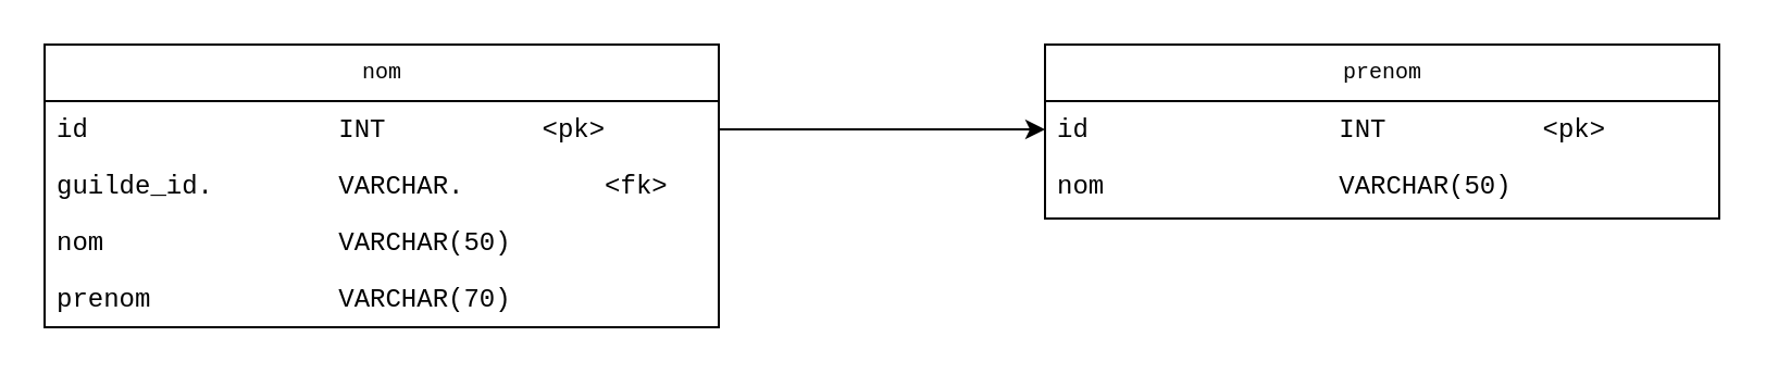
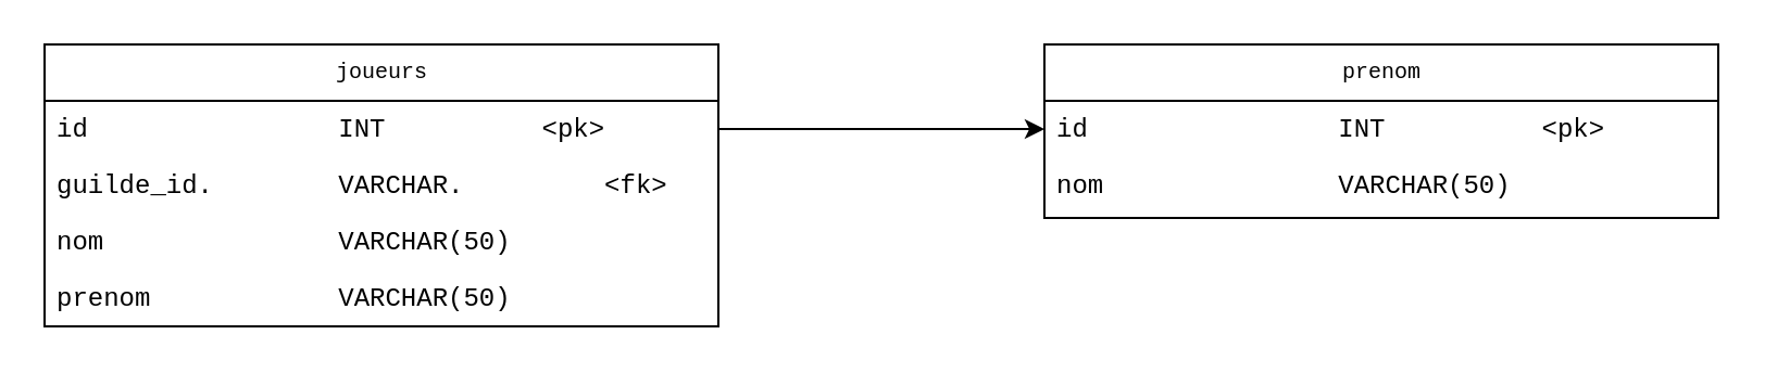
  <mxCell id="0" />
  <mxCell id="1" parent="0" />
- <mxCell id="2" value="nom" style="swimlane;html=1;fontStyle=0;childLayout=stackLayout;horizontal=1;startSize=26;fillColor=none;horizontalStack=0;resizeParent=1;resizeLast=0;collapsible=1;marginBottom=0;swimlaneFillColor=#ffffff;rounded=0;shadow=0;comic=0;labelBackgroundColor=none;strokeWidth=1;fontFamily=Courier New;fontSize=10;align=center;" parent="1" vertex="1"><mxGeometry x="20" y="20" width="310" height="130" as="geometry" /></mxCell>
+ <mxCell id="2" value="joueurs" style="swimlane;html=1;fontStyle=0;childLayout=stackLayout;horizontal=1;startSize=26;fillColor=none;horizontalStack=0;resizeParent=1;resizeLast=0;collapsible=1;marginBottom=0;swimlaneFillColor=#ffffff;rounded=0;shadow=0;comic=0;labelBackgroundColor=none;strokeWidth=1;fontFamily=Courier New;fontSize=10;align=center;" parent="1" vertex="1"><mxGeometry x="20" y="20" width="310" height="130" as="geometry" /></mxCell>
  <mxCell id="3" value="id&amp;nbsp; &amp;nbsp; &amp;nbsp; &amp;nbsp; &amp;nbsp; &amp;nbsp; &amp;nbsp; &amp;nbsp; INT&amp;nbsp; &amp;nbsp; &amp;nbsp; &amp;nbsp; &amp;nbsp; &amp;lt;pk&amp;gt;" style="text;html=1;strokeColor=none;fillColor=none;align=left;verticalAlign=top;spacingLeft=4;spacingRight=4;whiteSpace=wrap;overflow=hidden;rotatable=0;points=[[0,0.5],[1,0.5]];portConstraint=eastwest;fontFamily=Courier New;" parent="2" vertex="1"><mxGeometry y="26" width="310" height="26" as="geometry" /></mxCell>
  <mxCell id="4" value="guilde_id.&amp;nbsp; &amp;nbsp; &amp;nbsp; &amp;nbsp; VARCHAR.&amp;nbsp; &amp;nbsp; &amp;nbsp; &amp;nbsp; &amp;nbsp;&amp;lt;fk&amp;gt;" style="text;html=1;strokeColor=none;fillColor=none;align=left;verticalAlign=top;spacingLeft=4;spacingRight=4;whiteSpace=wrap;overflow=hidden;rotatable=0;points=[[0,0.5],[1,0.5]];portConstraint=eastwest;fontFamily=Courier New;" parent="2" vertex="1"><mxGeometry y="52" width="310" height="26" as="geometry" /></mxCell>
  <mxCell id="5" value="nom&amp;nbsp; &amp;nbsp; &amp;nbsp; &amp;nbsp; &amp;nbsp; &amp;nbsp; &amp;nbsp; &amp;nbsp;VARCHAR(50)" style="text;html=1;strokeColor=none;fillColor=none;align=left;verticalAlign=top;spacingLeft=4;spacingRight=4;whiteSpace=wrap;overflow=hidden;rotatable=0;points=[[0,0.5],[1,0.5]];portConstraint=eastwest;fontFamily=Courier New;" parent="2" vertex="1"><mxGeometry y="78" width="310" height="26" as="geometry" /></mxCell>
- <mxCell id="6" value="prenom&amp;nbsp; &amp;nbsp; &amp;nbsp; &amp;nbsp; &amp;nbsp; &amp;nbsp; VARCHAR(70)" style="text;html=1;strokeColor=none;fillColor=none;align=left;verticalAlign=top;spacingLeft=4;spacingRight=4;whiteSpace=wrap;overflow=hidden;rotatable=0;points=[[0,0.5],[1,0.5]];portConstraint=eastwest;fontFamily=Courier New;" vertex="1" parent="2"><mxGeometry y="104" width="310" height="26" as="geometry" /></mxCell>
+ <mxCell id="6" value="prenom&amp;nbsp; &amp;nbsp; &amp;nbsp; &amp;nbsp; &amp;nbsp; &amp;nbsp; VARCHAR(50)" style="text;html=1;strokeColor=none;fillColor=none;align=left;verticalAlign=top;spacingLeft=4;spacingRight=4;whiteSpace=wrap;overflow=hidden;rotatable=0;points=[[0,0.5],[1,0.5]];portConstraint=eastwest;fontFamily=Courier New;" vertex="1" parent="2"><mxGeometry y="104" width="310" height="26" as="geometry" /></mxCell>
  <mxCell id="7" value="prenom" style="swimlane;html=1;fontStyle=0;childLayout=stackLayout;horizontal=1;startSize=26;fillColor=none;horizontalStack=0;resizeParent=1;resizeLast=0;collapsible=1;marginBottom=0;swimlaneFillColor=#ffffff;rounded=0;shadow=0;comic=0;labelBackgroundColor=none;strokeWidth=1;fontFamily=Courier New;fontSize=10;align=center;" parent="1" vertex="1"><mxGeometry x="480" y="20" width="310" height="80" as="geometry" /></mxCell>
  <mxCell id="8" value="id&amp;nbsp; &amp;nbsp; &amp;nbsp; &amp;nbsp; &amp;nbsp; &amp;nbsp; &amp;nbsp; &amp;nbsp; INT&amp;nbsp; &amp;nbsp; &amp;nbsp; &amp;nbsp; &amp;nbsp; &amp;lt;pk&amp;gt;" style="text;html=1;strokeColor=none;fillColor=none;align=left;verticalAlign=top;spacingLeft=4;spacingRight=4;whiteSpace=wrap;overflow=hidden;rotatable=0;points=[[0,0.5],[1,0.5]];portConstraint=eastwest;fontFamily=Courier New;" parent="7" vertex="1"><mxGeometry y="26" width="310" height="26" as="geometry" /></mxCell>
  <mxCell id="9" value="nom&amp;nbsp; &amp;nbsp; &amp;nbsp; &amp;nbsp; &amp;nbsp; &amp;nbsp; &amp;nbsp; &amp;nbsp;VARCHAR(50)" style="text;html=1;strokeColor=none;fillColor=none;align=left;verticalAlign=top;spacingLeft=4;spacingRight=4;whiteSpace=wrap;overflow=hidden;rotatable=0;points=[[0,0.5],[1,0.5]];portConstraint=eastwest;fontFamily=Courier New;" parent="7" vertex="1"><mxGeometry y="52" width="310" height="26" as="geometry" /></mxCell>
  <mxCell id="10" style="edgeStyle=orthogonalEdgeStyle;rounded=0;orthogonalLoop=1;jettySize=auto;html=1;entryX=0;entryY=0.5;entryDx=0;entryDy=0;exitX=1;exitY=0.5;exitDx=0;exitDy=0;" parent="1" source="3" target="8" edge="1"><mxGeometry relative="1" as="geometry"><mxPoint x="430" y="160" as="sourcePoint" /></mxGeometry></mxCell>
